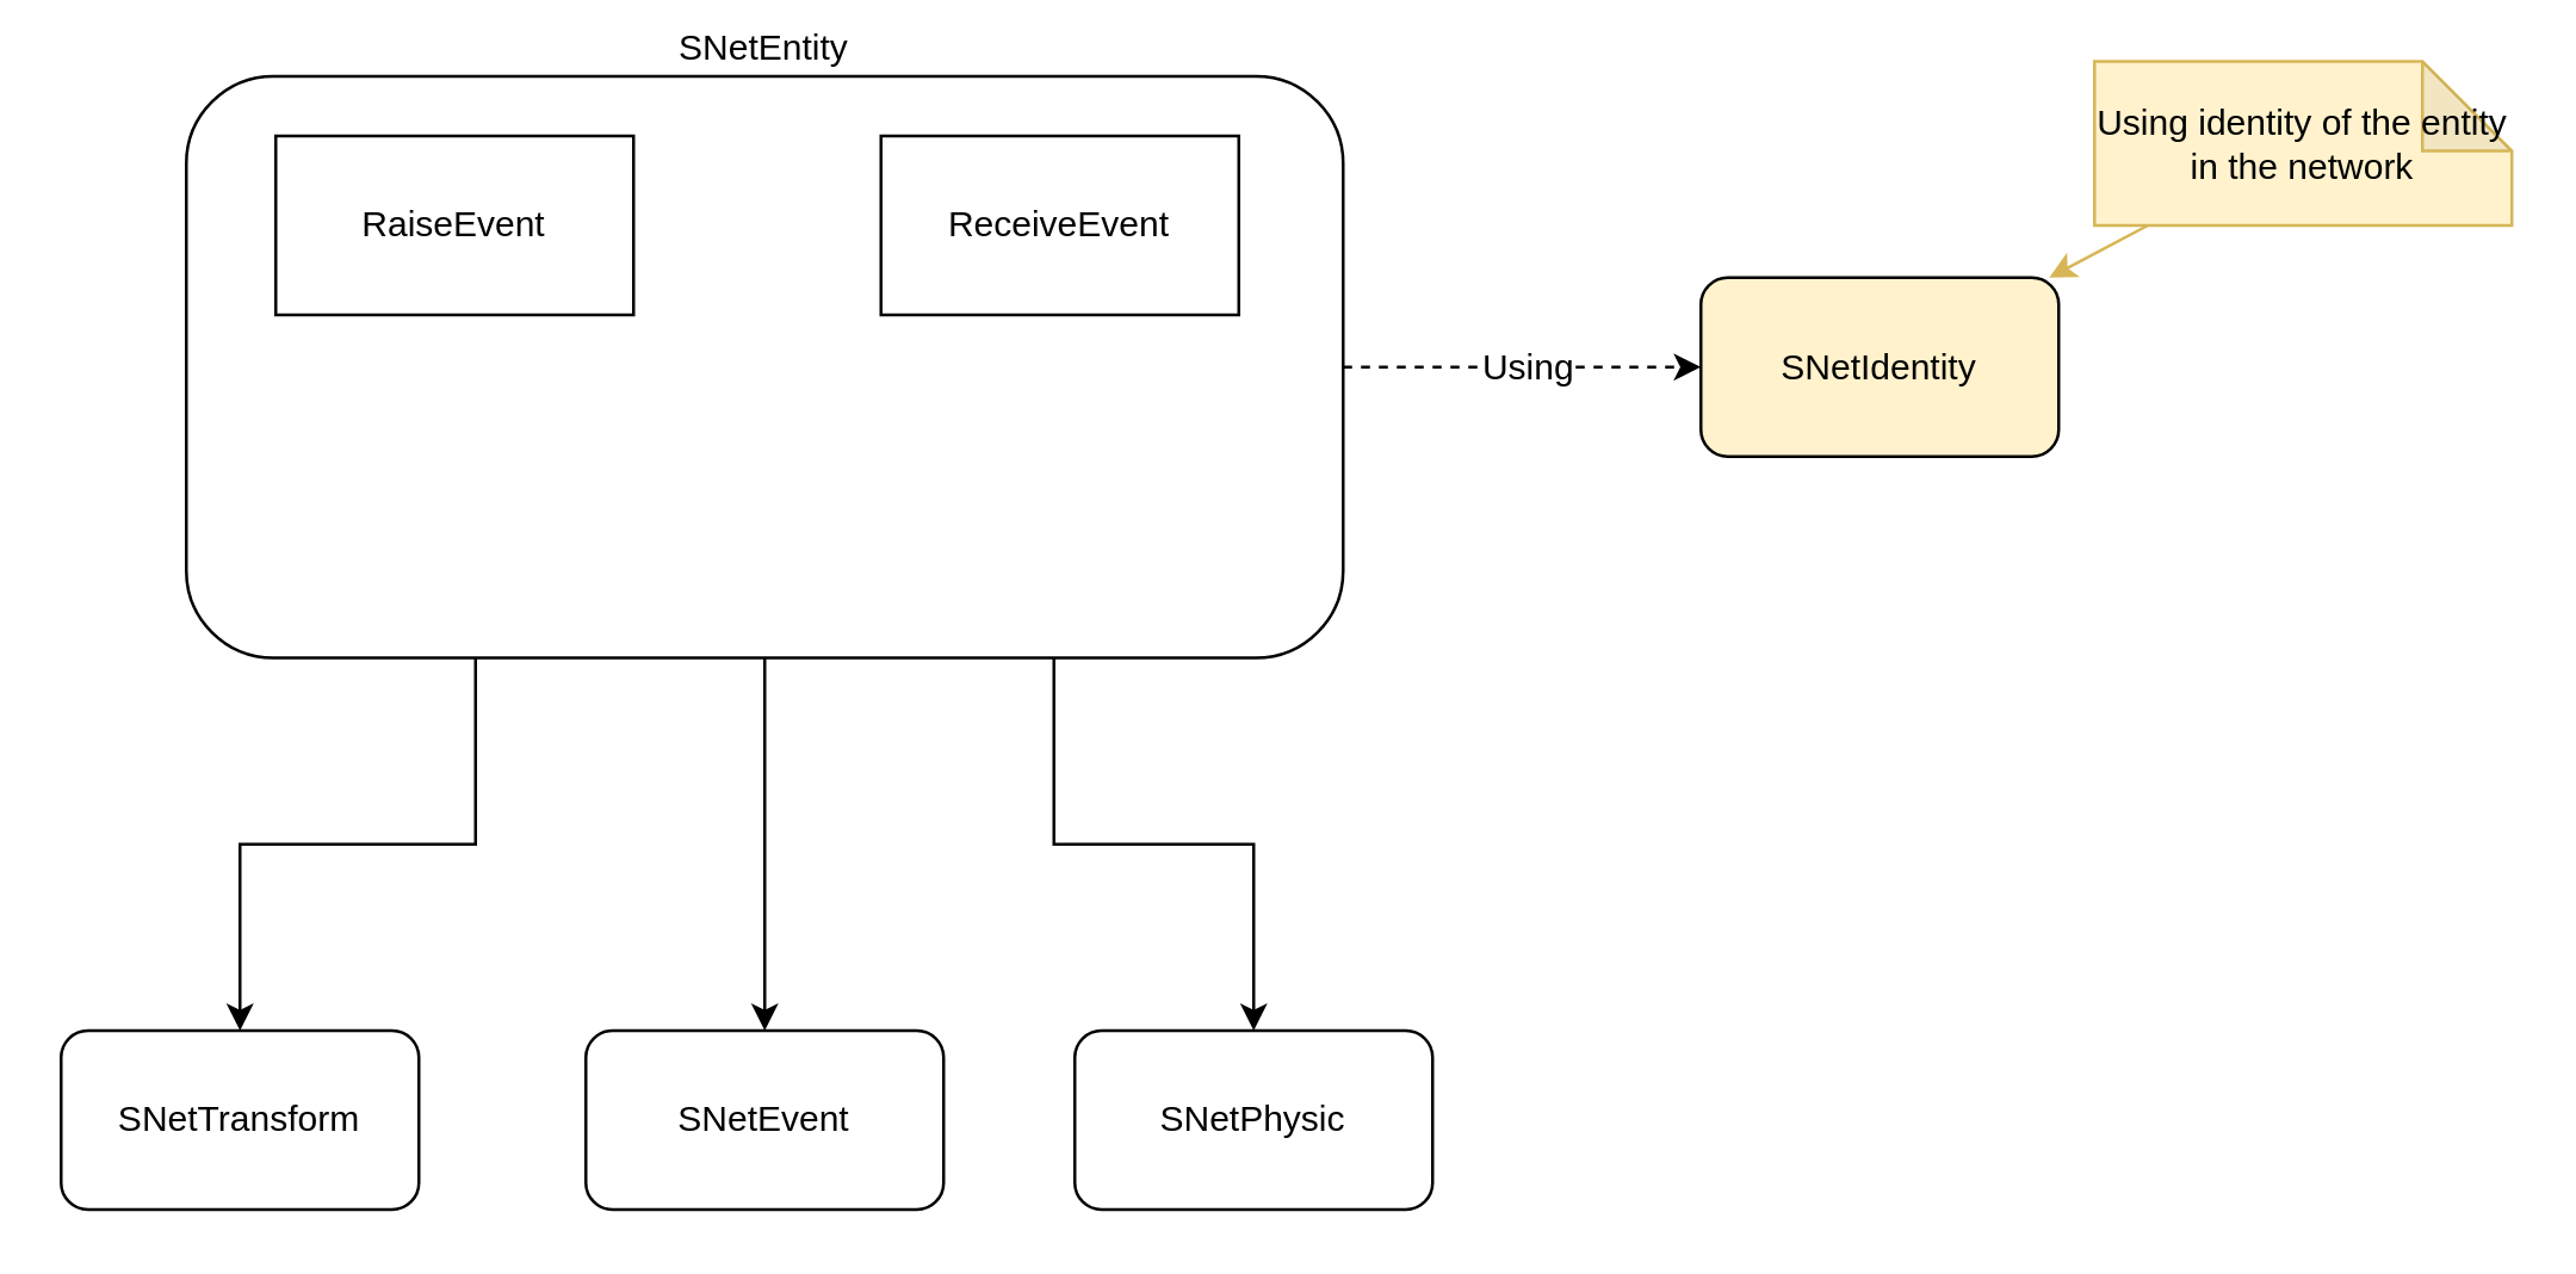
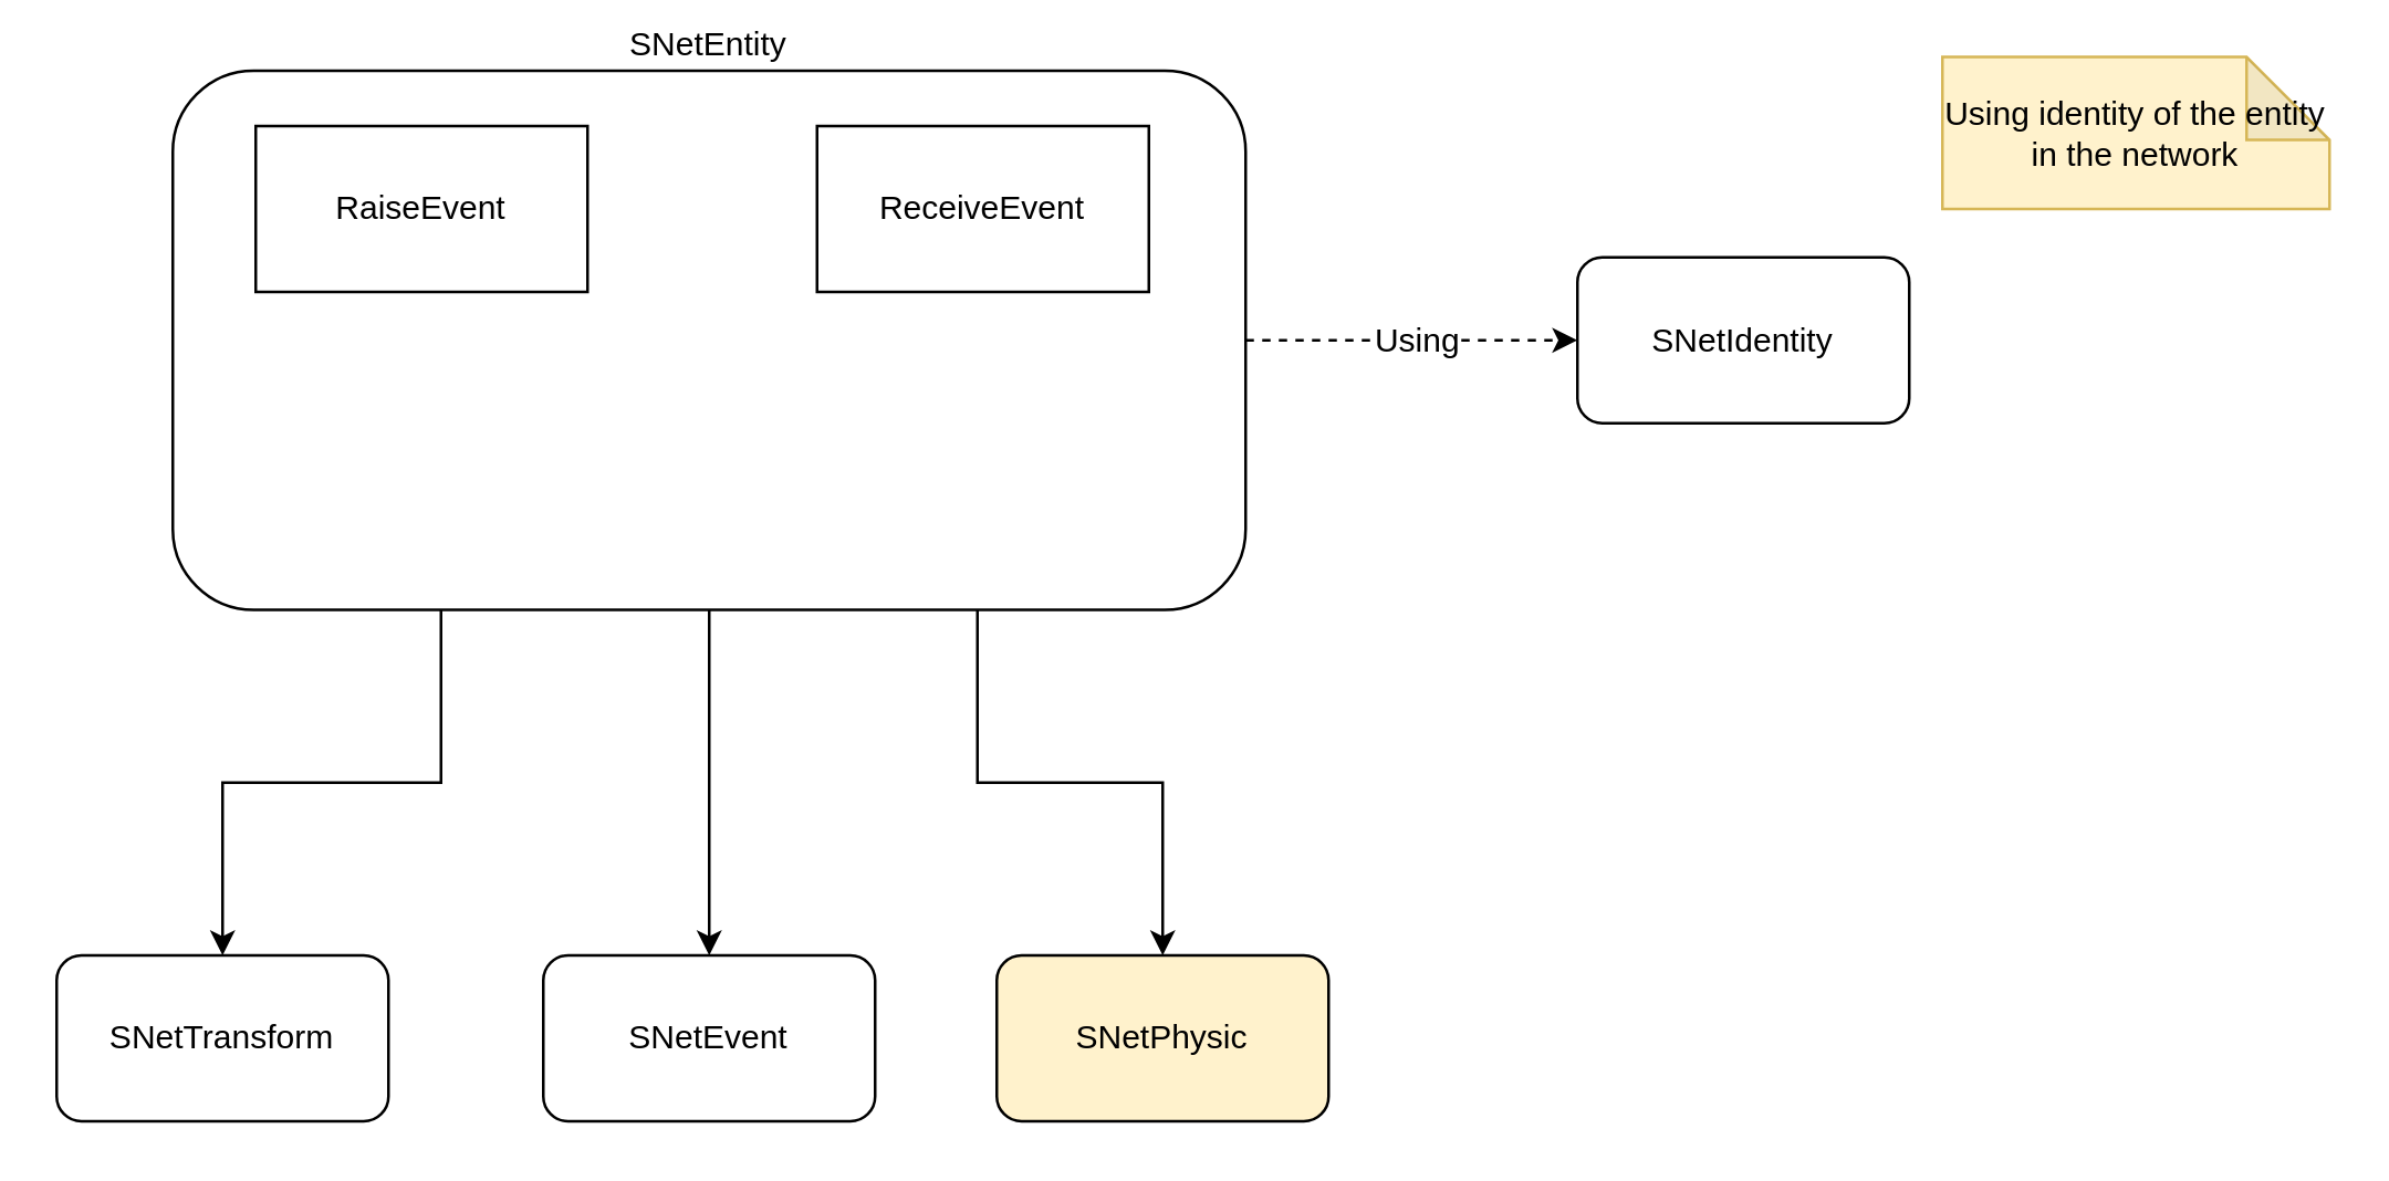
  <mxCell id="0" />
  <mxCell id="1" parent="0" />
  <mxCell id="2" style="edgeStyle=orthogonalEdgeStyle;rounded=0;orthogonalLoop=1;jettySize=auto;html=1;" edge="1" parent="1" source="7" target="9"><mxGeometry relative="1" as="geometry" /></mxCell>
  <mxCell id="3" style="edgeStyle=orthogonalEdgeStyle;rounded=0;orthogonalLoop=1;jettySize=auto;html=1;exitX=0.25;exitY=1;exitDx=0;exitDy=0;" edge="1" parent="1" source="7" target="8"><mxGeometry relative="1" as="geometry" /></mxCell>
  <mxCell id="4" style="edgeStyle=orthogonalEdgeStyle;rounded=0;orthogonalLoop=1;jettySize=auto;html=1;exitX=0.75;exitY=1;exitDx=0;exitDy=0;" edge="1" parent="1" source="7" target="10"><mxGeometry relative="1" as="geometry" /></mxCell>
  <mxCell id="5" style="edgeStyle=orthogonalEdgeStyle;rounded=0;orthogonalLoop=1;jettySize=auto;html=1;dashed=1;" edge="1" parent="1" source="7" target="11"><mxGeometry relative="1" as="geometry" /></mxCell>
  <mxCell id="6" value="Using" style="text;html=1;resizable=0;points=[];align=center;verticalAlign=middle;labelBackgroundColor=#ffffff;" vertex="1" connectable="0" parent="5"><mxGeometry x="0.273" y="2" relative="1" as="geometry"><mxPoint x="-15" y="2" as="offset" /></mxGeometry></mxCell>
  <mxCell id="7" value="SNetEntity" style="rounded=1;whiteSpace=wrap;html=1;labelPosition=center;verticalLabelPosition=top;align=center;verticalAlign=bottom;" vertex="1" parent="1"><mxGeometry x="62" y="25" width="388" height="195" as="geometry" /></mxCell>
  <mxCell id="8" value="SNetTransform" style="rounded=1;whiteSpace=wrap;html=1;" vertex="1" parent="1"><mxGeometry x="20" y="345" width="120" height="60" as="geometry" /></mxCell>
  <mxCell id="9" value="SNetEvent" style="rounded=1;whiteSpace=wrap;html=1;" vertex="1" parent="1"><mxGeometry x="196" y="345" width="120" height="60" as="geometry" /></mxCell>
- <mxCell id="10" value="SNetPhysic" style="rounded=1;whiteSpace=wrap;html=1;" vertex="1" parent="1"><mxGeometry x="360" y="345" width="120" height="60" as="geometry" /></mxCell>
- <mxCell id="11" value="SNetIdentity" style="rounded=1;whiteSpace=wrap;html=1;fillColor=#fff2cc;" vertex="1" parent="1"><mxGeometry x="570" y="92.5" width="120" height="60" as="geometry" /></mxCell>
+ <mxCell id="10" value="SNetPhysic" style="rounded=1;whiteSpace=wrap;html=1;fillColor=#fff2cc;" vertex="1" parent="1"><mxGeometry x="360" y="345" width="120" height="60" as="geometry" /></mxCell>
+ <mxCell id="11" value="SNetIdentity" style="rounded=1;whiteSpace=wrap;html=1;" vertex="1" parent="1"><mxGeometry x="570" y="92.5" width="120" height="60" as="geometry" /></mxCell>
  <mxCell id="12" value="RaiseEvent" style="rounded=0;whiteSpace=wrap;html=1;" vertex="1" parent="1"><mxGeometry x="92" y="45" width="120" height="60" as="geometry" /></mxCell>
  <mxCell id="13" value="ReceiveEvent" style="rounded=0;whiteSpace=wrap;html=1;" vertex="1" parent="1"><mxGeometry x="295" y="45" width="120" height="60" as="geometry" /></mxCell>
- <mxCell id="14" style="rounded=0;orthogonalLoop=1;jettySize=auto;html=1;fillColor=#fff2cc;strokeColor=#d6b656;" edge="1" parent="1" source="15" target="11"><mxGeometry relative="1" as="geometry" /></mxCell>
  <mxCell id="15" value="Using identity of the entity in the network" style="shape=note;whiteSpace=wrap;html=1;backgroundOutline=1;darkOpacity=0.05;fillColor=#fff2cc;strokeColor=#d6b656;" vertex="1" parent="1"><mxGeometry x="702" y="20" width="140" height="55" as="geometry" /></mxCell>
